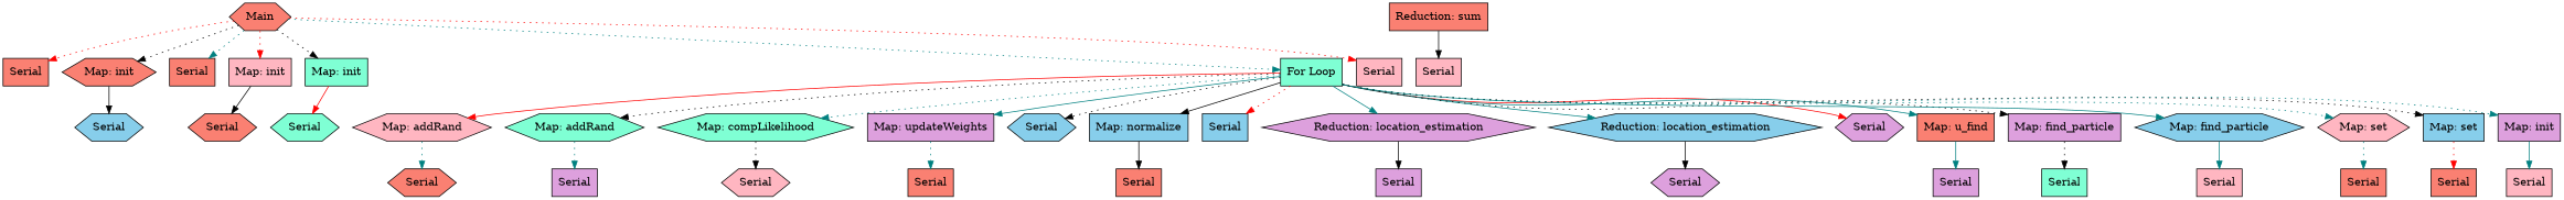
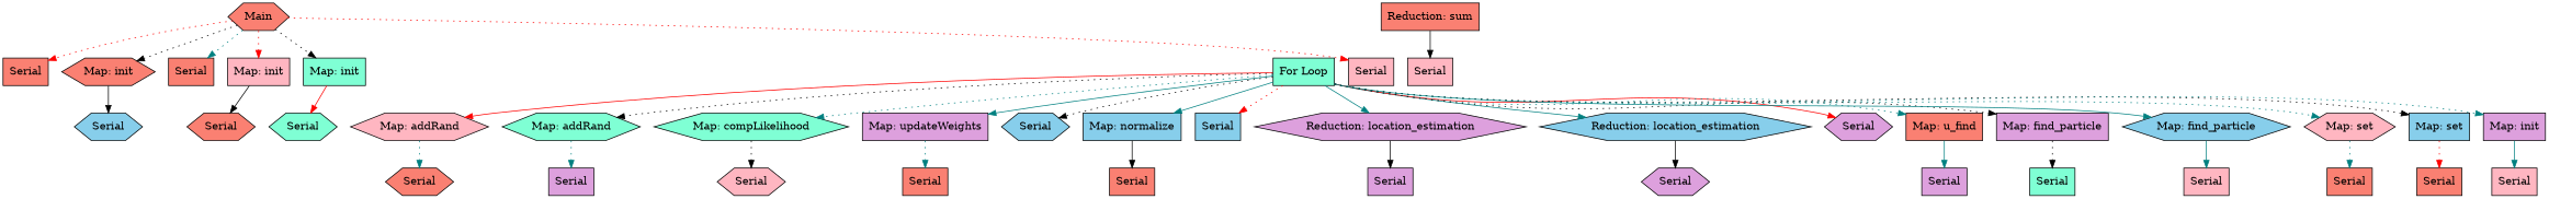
  digraph {
    node [fillcolor=salmon shape=box style=filled]
    edge [color=teal style=dotted]
    n1 [label=Main shape=hexagon]
    n2 [label=Serial]
    n3 [label="Map: init" shape=hexagon]
    n4 [label=Serial]
    n5 [fillcolor=lightpink label="Map: init"]
    n6 [fillcolor=aquamarine label="Map: init"]
    n7 [fillcolor=aquamarine label="For Loop"]
    n8 [fillcolor=lightpink label=Serial]
    n9 [fillcolor=skyblue label=Serial shape=hexagon]
    n10 [label=Serial shape=hexagon]
    n11 [fillcolor=aquamarine label=Serial shape=hexagon]
    n12 [fillcolor=lightpink label="Map: addRand" shape=hexagon]
    n13 [fillcolor=aquamarine label="Map: addRand" shape=hexagon]
    n14 [fillcolor=aquamarine label="Map: compLikelihood" shape=hexagon]
    n15 [fillcolor=plum label="Map: updateWeights"]
    n16 [fillcolor=skyblue label=Serial shape=hexagon]
    n17 [fillcolor=skyblue label="Map: normalize"]
    n18 [fillcolor=skyblue label=Serial]
    n19 [fillcolor=plum label="Reduction: location_estimation" shape=hexagon]
    n20 [fillcolor=skyblue label="Reduction: location_estimation" shape=hexagon]
    n21 [fillcolor=plum label=Serial shape=hexagon]
    n22 [label="Map: u_find"]
    n23 [fillcolor=plum label="Map: find_particle"]
    n24 [fillcolor=skyblue label="Map: find_particle" shape=hexagon]
    n25 [fillcolor=lightpink label="Map: set" shape=hexagon]
    n26 [fillcolor=skyblue label="Map: set"]
    n27 [fillcolor=plum label="Map: init"]
    n28 [label=Serial shape=hexagon]
    n29 [fillcolor=plum label=Serial]
    n30 [fillcolor=lightpink label=Serial shape=hexagon]
    n31 [label=Serial]
    n32 [label="Reduction: sum"]
    n33 [fillcolor=lightpink label=Serial]
    n34 [label=Serial]
    n35 [fillcolor=plum label=Serial]
    n36 [fillcolor=plum label=Serial shape=hexagon]
    n37 [fillcolor=plum label=Serial]
    n38 [fillcolor=aquamarine label=Serial]
    n39 [fillcolor=lightpink label=Serial]
    n40 [label=Serial]
    n41 [label=Serial]
    n42 [fillcolor=lightpink label=Serial]
    n1 -> n2 [color=red]
    n1 -> n3 [color=black]
    n1 -> n4
    n1 -> n5 [color=red]
    n1 -> n6 [color=black]
-   n1 -> n7
    n1 -> n8 [color=red]
    n3 -> n9 [color=black style=solid]
    n5 -> n10 [color=black style=solid]
    n6 -> n11 [color=red style=solid]
    n7 -> n12 [color=red style=solid]
    n7 -> n13 [color=black]
    n7 -> n14
    n7 -> n15 [style=solid]
    n7 -> n16 [color=black]
-   n7 -> n17 [color=black style=solid]
+   n7 -> n17 [style=solid]
    n7 -> n18 [color=red]
    n7 -> n19 [style=solid]
    n7 -> n20 [style=solid]
    n7 -> n21 [color=red style=solid]
-   n7 -> n22 [style=solid]
+   n7 -> n22
    n7 -> n23 [color=black]
    n7 -> n24 [style=solid]
    n7 -> n25
    n7 -> n26 [color=black]
    n7 -> n27
    n12 -> n28
    n13 -> n29
    n14 -> n30 [color=black]
    n15 -> n31
    n17 -> n34 [color=black style=solid]
    n19 -> n35 [color=black style=solid]
    n20 -> n36 [color=black style=solid]
    n22 -> n37 [style=solid]
    n23 -> n38 [color=black]
    n24 -> n39 [style=solid]
    n25 -> n40
    n26 -> n41 [color=red]
    n27 -> n42 [style=solid]
    n32 -> n33 [color=black style=solid]
  }
